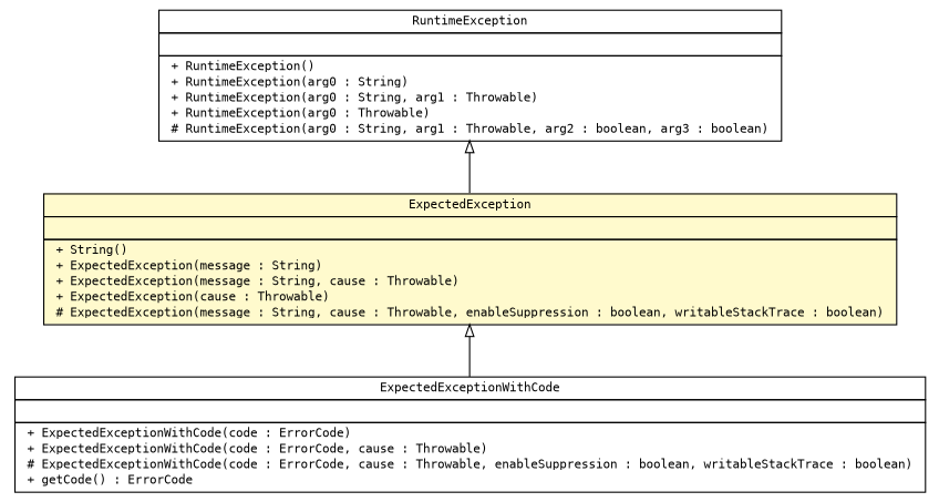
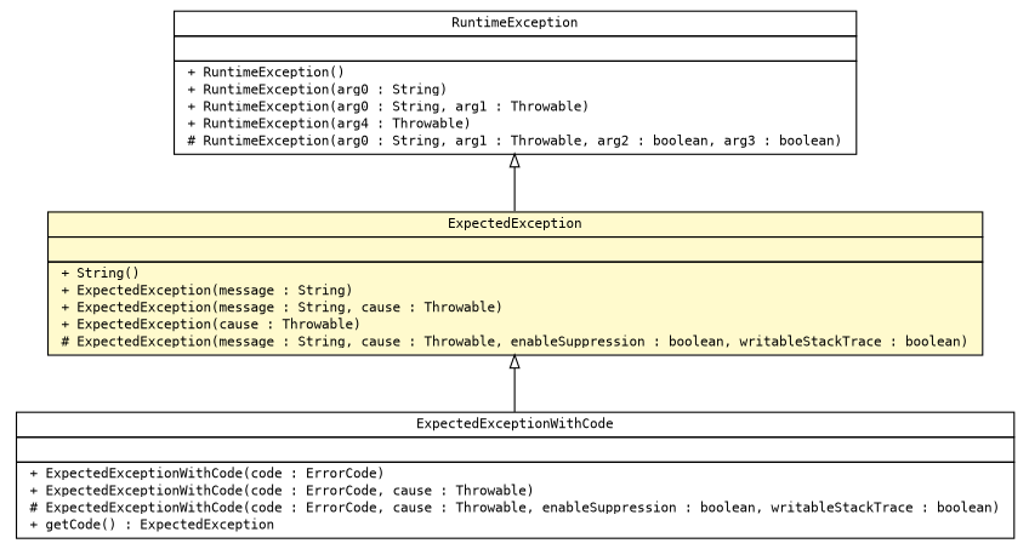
  digraph {
    fontname="DejaVu Sans Mono"
    nodesep=0.25
    ranksep=0.5
    node [fontcolor=black fontname="DejaVu Sans Mono" fontsize=10.0 shape=plaintext]
    edge [arrowtail=empty dir=back fontname="DejaVu Sans Mono" fontsize=10 headport=p labelfontname=Helvetica labelfontsize=10 tailport=p]
-   n1 [label=<<table title="top.infra.core.ExpectedExceptionWithCode" border="0" cellborder="1" cellspacing="0" cellpadding="2" port="p" href="./ExpectedExceptionWithCode.html"> 		<tr><td><table border="0" cellspacing="0" cellpadding="1"> <tr><td align="center" balign="center"> ExpectedExceptionWithCode </td></tr> 		</table></td></tr> 		<tr><td><table border="0" cellspacing="0" cellpadding="1"> <tr><td align="left" balign="left">  </td></tr> 		</table></td></tr> 		<tr><td><table border="0" cellspacing="0" cellpadding="1"> <tr><td align="left" balign="left"> + ExpectedExceptionWithCode(code : ErrorCode) </td></tr> <tr><td align="left" balign="left"> + ExpectedExceptionWithCode(code : ErrorCode, cause : Throwable) </td></tr> <tr><td align="left" balign="left"> # ExpectedExceptionWithCode(code : ErrorCode, cause : Throwable, enableSuppression : boolean, writableStackTrace : boolean) </td></tr> <tr><td align="left" balign="left"> + getCode() : ErrorCode </td></tr> 		</table></td></tr> 		</table>>]
+   n1 [label=<<table title="top.infra.core.ExpectedExceptionWithCode" border="0" cellborder="1" cellspacing="0" cellpadding="2" port="p" href="./ExpectedExceptionWithCode.html"> 		<tr><td><table border="0" cellspacing="0" cellpadding="1"> <tr><td align="center" balign="center"> ExpectedExceptionWithCode </td></tr> 		</table></td></tr> 		<tr><td><table border="0" cellspacing="0" cellpadding="1"> <tr><td align="left" balign="left">  </td></tr> 		</table></td></tr> 		<tr><td><table border="0" cellspacing="0" cellpadding="1"> <tr><td align="left" balign="left"> + ExpectedExceptionWithCode(code : ErrorCode) </td></tr> <tr><td align="left" balign="left"> + ExpectedExceptionWithCode(code : ErrorCode, cause : Throwable) </td></tr> <tr><td align="left" balign="left"> # ExpectedExceptionWithCode(code : ErrorCode, cause : Throwable, enableSuppression : boolean, writableStackTrace : boolean) </td></tr> <tr><td align="left" balign="left"> + getCode() : ExpectedException </td></tr> 		</table></td></tr> 		</table>>]
    n2 [label=<<table title="top.infra.core.ExpectedException" border="0" cellborder="1" cellspacing="0" cellpadding="2" port="p" bgcolor="lemonChiffon" href="./ExpectedException.html"> 		<tr><td><table border="0" cellspacing="0" cellpadding="1"> <tr><td align="center" balign="center"> ExpectedException </td></tr> 		</table></td></tr> 		<tr><td><table border="0" cellspacing="0" cellpadding="1"> <tr><td align="left" balign="left">  </td></tr> 		</table></td></tr> 		<tr><td><table border="0" cellspacing="0" cellpadding="1"> <tr><td align="left" balign="left"> + String() </td></tr> <tr><td align="left" balign="left"> + ExpectedException(message : String) </td></tr> <tr><td align="left" balign="left"> + ExpectedException(message : String, cause : Throwable) </td></tr> <tr><td align="left" balign="left"> + ExpectedException(cause : Throwable) </td></tr> <tr><td align="left" balign="left"> # ExpectedException(message : String, cause : Throwable, enableSuppression : boolean, writableStackTrace : boolean) </td></tr> 		</table></td></tr> 		</table>>]
-   n3 [label=<<table title="java.lang.RuntimeException" border="0" cellborder="1" cellspacing="0" cellpadding="2" port="p" href="http://java.sun.com/j2se/1.4.2/docs/api/java/lang/RuntimeException.html"> 		<tr><td><table border="0" cellspacing="0" cellpadding="1"> <tr><td align="center" balign="center"> RuntimeException </td></tr> 		</table></td></tr> 		<tr><td><table border="0" cellspacing="0" cellpadding="1"> <tr><td align="left" balign="left">  </td></tr> 		</table></td></tr> 		<tr><td><table border="0" cellspacing="0" cellpadding="1"> <tr><td align="left" balign="left"> + RuntimeException() </td></tr> <tr><td align="left" balign="left"> + RuntimeException(arg0 : String) </td></tr> <tr><td align="left" balign="left"> + RuntimeException(arg0 : String, arg1 : Throwable) </td></tr> <tr><td align="left" balign="left"> + RuntimeException(arg0 : Throwable) </td></tr> <tr><td align="left" balign="left"> # RuntimeException(arg0 : String, arg1 : Throwable, arg2 : boolean, arg3 : boolean) </td></tr> 		</table></td></tr> 		</table>>]
+   n3 [label=<<table title="java.lang.RuntimeException" border="0" cellborder="1" cellspacing="0" cellpadding="2" port="p" href="http://java.sun.com/j2se/1.4.2/docs/api/java/lang/RuntimeException.html"> 		<tr><td><table border="0" cellspacing="0" cellpadding="1"> <tr><td align="center" balign="center"> RuntimeException </td></tr> 		</table></td></tr> 		<tr><td><table border="0" cellspacing="0" cellpadding="1"> <tr><td align="left" balign="left">  </td></tr> 		</table></td></tr> 		<tr><td><table border="0" cellspacing="0" cellpadding="1"> <tr><td align="left" balign="left"> + RuntimeException() </td></tr> <tr><td align="left" balign="left"> + RuntimeException(arg0 : String) </td></tr> <tr><td align="left" balign="left"> + RuntimeException(arg0 : String, arg1 : Throwable) </td></tr> <tr><td align="left" balign="left"> + RuntimeException(arg4 : Throwable) </td></tr> <tr><td align="left" balign="left"> # RuntimeException(arg0 : String, arg1 : Throwable, arg2 : boolean, arg3 : boolean) </td></tr> 		</table></td></tr> 		</table>>]
    n2 -> n1
    n3 -> n2
  }
